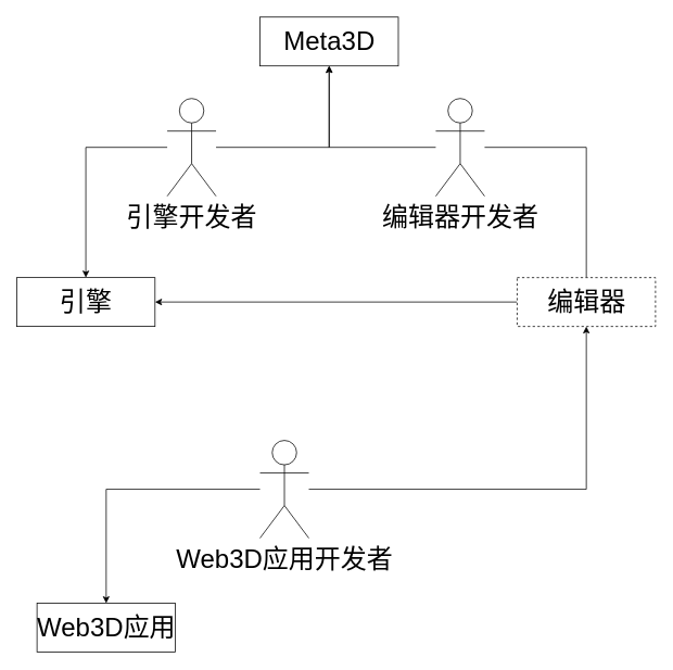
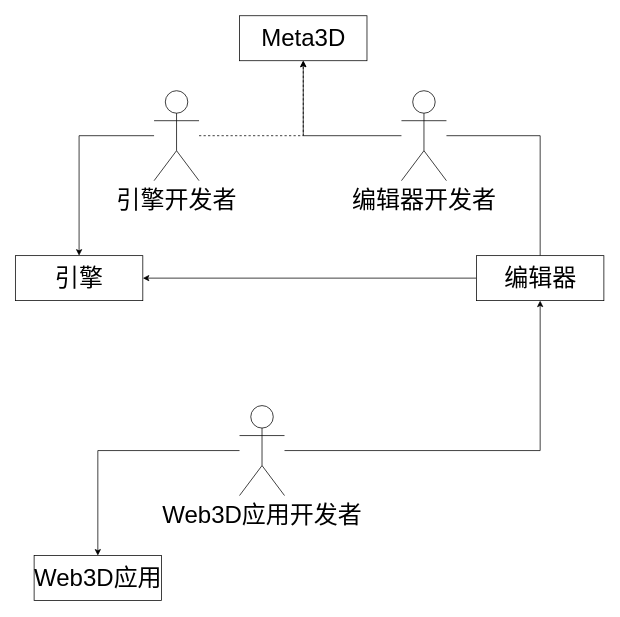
  <mxCell id="0" />
  <mxCell id="1" parent="0" />
- <mxCell id="2" style="edgeStyle=orthogonalEdgeStyle;rounded=0;orthogonalLoop=1;jettySize=auto;html=1;entryX=0.5;entryY=1;entryDx=0;entryDy=0;" edge="1" parent="1" source="4" target="5"><mxGeometry relative="1" as="geometry" /></mxCell>
+ <mxCell id="2" style="edgeStyle=orthogonalEdgeStyle;rounded=0;orthogonalLoop=1;jettySize=auto;html=1;entryX=0.5;entryY=1;entryDx=0;entryDy=0;dashed=1;" edge="1" parent="1" source="4" target="5"><mxGeometry relative="1" as="geometry" /></mxCell>
  <mxCell id="3" style="edgeStyle=orthogonalEdgeStyle;rounded=0;orthogonalLoop=1;jettySize=auto;html=1;entryX=0.5;entryY=0;entryDx=0;entryDy=0;" edge="1" parent="1" source="4" target="9"><mxGeometry relative="1" as="geometry" /></mxCell>
  <mxCell id="4" value="引擎开发者" style="shape=umlActor;verticalLabelPosition=bottom;verticalAlign=top;html=1;outlineConnect=0;fontSize=32;" vertex="1" parent="1"><mxGeometry x="205" y="120" width="60" height="120" as="geometry" /></mxCell>
  <mxCell id="5" value="Meta3D" style="html=1;fontSize=32;" vertex="1" parent="1"><mxGeometry x="319" y="20" width="170" height="60" as="geometry" /></mxCell>
  <mxCell id="6" style="edgeStyle=orthogonalEdgeStyle;rounded=0;orthogonalLoop=1;jettySize=auto;html=1;entryX=0.5;entryY=1;entryDx=0;entryDy=0;" edge="1" parent="1" source="8" target="14"><mxGeometry relative="1" as="geometry" /></mxCell>
  <mxCell id="7" style="edgeStyle=orthogonalEdgeStyle;rounded=0;orthogonalLoop=1;jettySize=auto;html=1;" edge="1" parent="1" source="8" target="15"><mxGeometry relative="1" as="geometry" /></mxCell>
  <mxCell id="8" value="Web3D应用开发者" style="shape=umlActor;verticalLabelPosition=bottom;verticalAlign=top;html=1;outlineConnect=0;fontSize=32;" vertex="1" parent="1"><mxGeometry x="319" y="540" width="60" height="120" as="geometry" /></mxCell>
  <mxCell id="9" value="引擎" style="html=1;fontSize=32;" vertex="1" parent="1"><mxGeometry x="20" y="340" width="170" height="60" as="geometry" /></mxCell>
  <mxCell id="10" style="edgeStyle=orthogonalEdgeStyle;rounded=0;orthogonalLoop=1;jettySize=auto;html=1;entryX=0.5;entryY=1;entryDx=0;entryDy=0;" edge="1" parent="1" source="12" target="5"><mxGeometry relative="1" as="geometry" /></mxCell>
  <mxCell id="11" style="edgeStyle=orthogonalEdgeStyle;rounded=0;orthogonalLoop=1;jettySize=auto;html=1;endArrow=none;" edge="1" parent="1" source="12" target="14"><mxGeometry relative="1" as="geometry" /></mxCell>
  <mxCell id="12" value="编辑器开发者" style="shape=umlActor;verticalLabelPosition=bottom;verticalAlign=top;html=1;outlineConnect=0;fontSize=32;" vertex="1" parent="1"><mxGeometry x="535" y="120" width="60" height="120" as="geometry" /></mxCell>
  <mxCell id="13" style="edgeStyle=orthogonalEdgeStyle;rounded=0;orthogonalLoop=1;jettySize=auto;html=1;" edge="1" parent="1" source="14" target="9"><mxGeometry relative="1" as="geometry" /></mxCell>
- <mxCell id="14" value="编辑器" style="html=1;fontSize=32;dashed=1;" vertex="1" parent="1"><mxGeometry x="635" y="340" width="170" height="60" as="geometry" /></mxCell>
+ <mxCell id="14" value="编辑器" style="html=1;fontSize=32;" vertex="1" parent="1"><mxGeometry x="635" y="340" width="170" height="60" as="geometry" /></mxCell>
  <mxCell id="15" value="Web3D应用" style="html=1;fontSize=32;" vertex="1" parent="1"><mxGeometry x="45" y="740" width="170" height="60" as="geometry" /></mxCell>
